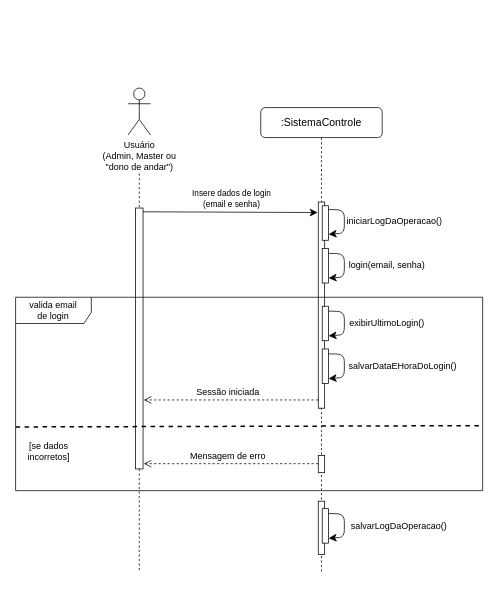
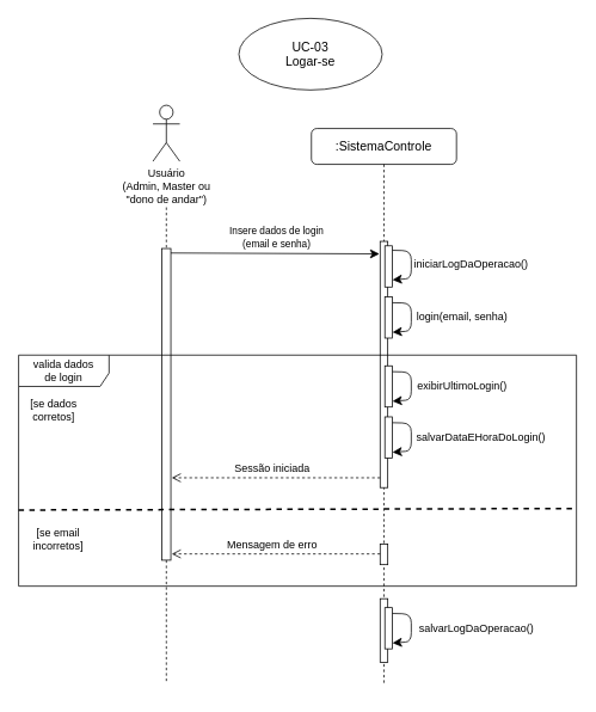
  <mxCell id="0" />
  <mxCell id="1" parent="0" />
+ <mxCell id="2" value="&lt;font style=&quot;font-size: 14px;&quot;&gt;UC-03&lt;/font&gt;&lt;div style=&quot;font-size: 14px;&quot;&gt;Logar-se&lt;/div&gt;" style="ellipse;whiteSpace=wrap;html=1;" parent="1" vertex="1"><mxGeometry x="266" y="20" width="160" height="80" as="geometry" /></mxCell>
  <mxCell id="3" value="" style="group" parent="1" vertex="1" connectable="0"><mxGeometry x="170" y="126" width="30" height="647" as="geometry" /></mxCell>
  <mxCell id="4" style="edgeStyle=none;curved=0;rounded=1;orthogonalLoop=1;jettySize=auto;html=1;fontSize=12;startSize=8;endSize=8;dashed=1;endArrow=none;endFill=0;" parent="3" source="7" edge="1"><mxGeometry relative="1" as="geometry"><mxPoint x="15" y="636" as="targetPoint" /><mxPoint x="15" y="93.888" as="sourcePoint" /></mxGeometry></mxCell>
  <mxCell id="5" value="Usuário&lt;br&gt;(Admin, Master ou&lt;div&gt;&quot;dono de andar&quot;)&lt;/div&gt;" style="shape=umlActor;verticalLabelPosition=bottom;verticalAlign=top;html=1;outlineConnect=0;" parent="3" vertex="1"><mxGeometry y="-9" width="30" height="62.65" as="geometry" /></mxCell>
  <mxCell id="6" value="" style="edgeStyle=none;curved=0;rounded=1;orthogonalLoop=1;jettySize=auto;html=1;fontSize=12;startSize=8;endSize=8;dashed=1;endArrow=none;endFill=0;" parent="3" target="7" edge="1"><mxGeometry relative="1" as="geometry"><mxPoint x="15" y="551.705" as="targetPoint" /><mxPoint x="15" y="105" as="sourcePoint" /></mxGeometry></mxCell>
  <mxCell id="7" value="" style="html=1;points=[];perimeter=orthogonalPerimeter;rounded=0;shadow=0;comic=0;labelBackgroundColor=none;strokeWidth=1;fontFamily=Verdana;fontSize=12;align=center;" parent="3" vertex="1"><mxGeometry x="10" y="151" width="10" height="348" as="geometry" /></mxCell>
  <mxCell id="8" value="" style="endArrow=classic;html=1;rounded=1;strokeColor=default;align=center;verticalAlign=middle;fontFamily=Helvetica;fontSize=12;fontColor=default;labelBackgroundColor=default;edgeStyle=none;startSize=8;endSize=8;curved=0;" parent="1" edge="1"><mxGeometry width="50" height="50" relative="1" as="geometry"><mxPoint x="190" y="282" as="sourcePoint" /><mxPoint x="423" y="283" as="targetPoint" /></mxGeometry></mxCell>
  <mxCell id="9" value="Insere dados de login&lt;div&gt;(email e senha)&lt;/div&gt;" style="edgeLabel;html=1;align=center;verticalAlign=middle;resizable=0;points=[];fontSize=11;fontFamily=Helvetica;fontColor=default;labelBackgroundColor=default;" parent="8" vertex="1" connectable="0"><mxGeometry x="-0.118" y="1" relative="1" as="geometry"><mxPoint x="14" y="-17" as="offset" /></mxGeometry></mxCell>
  <mxCell id="10" value=":SistemaControle" style="shape=umlLifeline;perimeter=lifelinePerimeter;whiteSpace=wrap;html=1;container=0;collapsible=0;recursiveResize=0;outlineConnect=0;rounded=1;shadow=0;comic=0;labelBackgroundColor=none;strokeWidth=1;fontFamily=Helvetica;fontSize=14;align=center;" parent="1" vertex="1"><mxGeometry x="347" y="143" width="162" height="619" as="geometry" /></mxCell>
  <mxCell id="11" value="" style="html=1;points=[];perimeter=orthogonalPerimeter;rounded=0;shadow=0;comic=0;labelBackgroundColor=none;strokeWidth=1;fontFamily=Verdana;fontSize=12;align=center;container=0;" parent="1" vertex="1"><mxGeometry x="423.73" y="269" width="8.53" height="275" as="geometry" /></mxCell>
  <mxCell id="12" value="" style="html=1;points=[];perimeter=orthogonalPerimeter;rounded=0;shadow=0;comic=0;labelBackgroundColor=none;strokeWidth=1;fontFamily=Verdana;fontSize=12;align=center;container=0;" parent="1" vertex="1"><mxGeometry x="429" y="274" width="8.53" height="46" as="geometry" /></mxCell>
  <mxCell id="13" value="" style="endArrow=classic;html=1;rounded=1;fontSize=12;startSize=8;endSize=8;curved=0;" parent="1" edge="1"><mxGeometry width="50" height="50" relative="1" as="geometry"><mxPoint x="437.53" y="279" as="sourcePoint" /><mxPoint x="437.53" y="312" as="targetPoint" /><Array as="points"><mxPoint x="458.53" y="279.5" /><mxPoint x="458.53" y="310.5" /></Array></mxGeometry></mxCell>
  <mxCell id="14" value="iniciarLogDaOperacao()" style="edgeLabel;html=1;align=center;verticalAlign=middle;resizable=0;points=[];fontSize=12;fontFamily=Helvetica;fontColor=default;labelBackgroundColor=default;" parent="13" vertex="1" connectable="0"><mxGeometry x="-0.033" y="1" relative="1" as="geometry"><mxPoint x="65" y="1" as="offset" /></mxGeometry></mxCell>
  <mxCell id="15" value="" style="html=1;points=[];perimeter=orthogonalPerimeter;rounded=0;shadow=0;comic=0;labelBackgroundColor=none;strokeWidth=1;fontFamily=Verdana;fontSize=12;align=center;container=0;" parent="1" vertex="1"><mxGeometry x="429" y="331" width="8.53" height="46" as="geometry" /></mxCell>
  <mxCell id="16" value="" style="endArrow=classic;html=1;rounded=1;fontSize=12;startSize=8;endSize=8;curved=0;" parent="1" edge="1"><mxGeometry width="50" height="50" relative="1" as="geometry"><mxPoint x="437.53" y="337.5" as="sourcePoint" /><mxPoint x="437.53" y="370.5" as="targetPoint" /><Array as="points"><mxPoint x="458.53" y="338" /><mxPoint x="458.53" y="369" /></Array></mxGeometry></mxCell>
  <mxCell id="17" value="login(email, senha)" style="edgeLabel;html=1;align=center;verticalAlign=middle;resizable=0;points=[];fontSize=12;fontFamily=Helvetica;fontColor=default;labelBackgroundColor=default;" parent="16" vertex="1" connectable="0"><mxGeometry x="-0.033" y="1" relative="1" as="geometry"><mxPoint x="55" y="2" as="offset" /></mxGeometry></mxCell>
- <mxCell id="18" value="valida email&lt;div&gt;de login&lt;/div&gt;" style="shape=umlFrame;whiteSpace=wrap;html=1;pointerEvents=0;fontFamily=Helvetica;fontSize=12;fontColor=default;labelBackgroundColor=default;width=101;height=35;" parent="1" vertex="1"><mxGeometry x="20" y="396" width="623" height="258" as="geometry" /></mxCell>
+ <mxCell id="18" value="valida dados&lt;div&gt;de login&lt;/div&gt;" style="shape=umlFrame;whiteSpace=wrap;html=1;pointerEvents=0;fontFamily=Helvetica;fontSize=12;fontColor=default;labelBackgroundColor=default;width=101;height=35;" parent="1" vertex="1"><mxGeometry x="20" y="396" width="623" height="258" as="geometry" /></mxCell>
+ <mxCell id="19" value="[se dados&lt;div&gt;corretos]&lt;/div&gt;" style="text;html=1;align=center;verticalAlign=middle;resizable=0;points=[];autosize=1;strokeColor=none;fillColor=none;fontSize=12;fontFamily=Helvetica;fontColor=default;labelBackgroundColor=default;" parent="1" vertex="1"><mxGeometry x="24" y="437" width="70" height="41" as="geometry" /></mxCell>
  <mxCell id="20" value="" style="html=1;points=[];perimeter=orthogonalPerimeter;rounded=0;shadow=0;comic=0;labelBackgroundColor=none;strokeWidth=1;fontFamily=Verdana;fontSize=12;align=center;container=0;" parent="1" vertex="1"><mxGeometry x="429" y="408" width="8.53" height="46" as="geometry" /></mxCell>
  <mxCell id="21" value="" style="endArrow=classic;html=1;rounded=1;fontSize=12;startSize=8;endSize=8;curved=0;" parent="1" edge="1"><mxGeometry width="50" height="50" relative="1" as="geometry"><mxPoint x="437.53" y="414.5" as="sourcePoint" /><mxPoint x="437.53" y="447.5" as="targetPoint" /><Array as="points"><mxPoint x="458.53" y="415" /><mxPoint x="458.53" y="446" /></Array></mxGeometry></mxCell>
  <mxCell id="22" value="exibirUltimoLogin()" style="edgeLabel;html=1;align=center;verticalAlign=middle;resizable=0;points=[];fontSize=12;fontFamily=Helvetica;fontColor=default;labelBackgroundColor=default;" parent="21" vertex="1" connectable="0"><mxGeometry x="-0.033" y="1" relative="1" as="geometry"><mxPoint x="55" y="2" as="offset" /></mxGeometry></mxCell>
  <mxCell id="23" value="" style="html=1;points=[];perimeter=orthogonalPerimeter;rounded=0;shadow=0;comic=0;labelBackgroundColor=none;strokeWidth=1;fontFamily=Verdana;fontSize=12;align=center;container=0;" parent="1" vertex="1"><mxGeometry x="429" y="465" width="8.53" height="46" as="geometry" /></mxCell>
  <mxCell id="24" value="" style="endArrow=classic;html=1;rounded=1;fontSize=12;startSize=8;endSize=8;curved=0;" parent="1" edge="1"><mxGeometry width="50" height="50" relative="1" as="geometry"><mxPoint x="437.53" y="471.5" as="sourcePoint" /><mxPoint x="437.53" y="504.5" as="targetPoint" /><Array as="points"><mxPoint x="458.53" y="472" /><mxPoint x="458.53" y="503" /></Array></mxGeometry></mxCell>
  <mxCell id="25" value="salvarDataEHoraDoLogin()" style="edgeLabel;html=1;align=center;verticalAlign=middle;resizable=0;points=[];fontSize=12;fontFamily=Helvetica;fontColor=default;labelBackgroundColor=default;" parent="24" vertex="1" connectable="0"><mxGeometry x="-0.033" y="1" relative="1" as="geometry"><mxPoint x="76" y="2" as="offset" /></mxGeometry></mxCell>
  <mxCell id="26" value="" style="endArrow=open;html=1;rounded=1;strokeColor=default;align=center;verticalAlign=middle;fontFamily=Helvetica;fontSize=12;fontColor=default;labelBackgroundColor=default;startSize=8;endSize=8;curved=0;dashed=1;endFill=0;" parent="1" edge="1"><mxGeometry width="50" height="50" relative="1" as="geometry"><mxPoint x="423.73" y="533" as="sourcePoint" /><mxPoint x="191" y="533" as="targetPoint" /></mxGeometry></mxCell>
  <mxCell id="27" value="Sessão iniciada" style="edgeLabel;html=1;align=center;verticalAlign=middle;resizable=0;points=[];fontSize=12;fontFamily=Helvetica;fontColor=default;labelBackgroundColor=default;" parent="26" vertex="1" connectable="0"><mxGeometry x="0.061" y="-1" relative="1" as="geometry"><mxPoint x="2" y="-10" as="offset" /></mxGeometry></mxCell>
  <mxCell id="28" value="" style="endArrow=none;html=1;rounded=1;strokeColor=default;align=center;verticalAlign=middle;fontFamily=Helvetica;fontSize=12;fontColor=default;labelBackgroundColor=default;startSize=8;endSize=8;curved=0;endFill=0;dashed=1;strokeWidth=2;entryX=0.999;entryY=0.664;entryDx=0;entryDy=0;entryPerimeter=0;" parent="1" target="18" edge="1"><mxGeometry width="50" height="50" relative="1" as="geometry"><mxPoint x="20" y="569" as="sourcePoint" /><mxPoint x="1092" y="564" as="targetPoint" /></mxGeometry></mxCell>
- <mxCell id="29" value="[se dados&lt;div&gt;incorretos]&lt;/div&gt;" style="text;html=1;align=center;verticalAlign=middle;resizable=0;points=[];autosize=1;strokeColor=none;fillColor=none;fontSize=12;fontFamily=Helvetica;fontColor=default;labelBackgroundColor=default;" parent="1" vertex="1"><mxGeometry x="27" y="581" width="74" height="41" as="geometry" /></mxCell>
+ <mxCell id="29" value="[se email&lt;div&gt;incorretos]&lt;/div&gt;" style="text;html=1;align=center;verticalAlign=middle;resizable=0;points=[];autosize=1;strokeColor=none;fillColor=none;fontSize=12;fontFamily=Helvetica;fontColor=default;labelBackgroundColor=default;" parent="1" vertex="1"><mxGeometry x="27" y="581" width="74" height="41" as="geometry" /></mxCell>
  <mxCell id="30" value="" style="html=1;points=[];perimeter=orthogonalPerimeter;rounded=0;shadow=0;comic=0;labelBackgroundColor=none;strokeWidth=1;fontFamily=Verdana;fontSize=12;align=center;container=0;" parent="1" vertex="1"><mxGeometry x="423.74" y="607" width="8.53" height="23" as="geometry" /></mxCell>
  <mxCell id="31" value="" style="endArrow=open;html=1;rounded=1;strokeColor=default;align=center;verticalAlign=middle;fontFamily=Helvetica;fontSize=12;fontColor=default;labelBackgroundColor=default;startSize=8;endSize=8;curved=0;dashed=1;endFill=0;" parent="1" edge="1"><mxGeometry width="50" height="50" relative="1" as="geometry"><mxPoint x="423.74" y="618" as="sourcePoint" /><mxPoint x="191.01" y="618" as="targetPoint" /></mxGeometry></mxCell>
  <mxCell id="32" value="Mensagem de erro" style="edgeLabel;html=1;align=center;verticalAlign=middle;resizable=0;points=[];fontSize=12;fontFamily=Helvetica;fontColor=default;labelBackgroundColor=default;" parent="31" vertex="1" connectable="0"><mxGeometry x="0.061" y="-1" relative="1" as="geometry"><mxPoint x="2" y="-10" as="offset" /></mxGeometry></mxCell>
  <mxCell id="33" value="" style="html=1;points=[];perimeter=orthogonalPerimeter;rounded=0;shadow=0;comic=0;labelBackgroundColor=none;strokeWidth=1;fontFamily=Verdana;fontSize=12;align=center;container=0;" parent="1" vertex="1"><mxGeometry x="423.74" y="668" width="8.53" height="71" as="geometry" /></mxCell>
  <mxCell id="34" value="" style="html=1;points=[];perimeter=orthogonalPerimeter;rounded=0;shadow=0;comic=0;labelBackgroundColor=none;strokeWidth=1;fontFamily=Verdana;fontSize=12;align=center;container=0;" parent="1" vertex="1"><mxGeometry x="429" y="678" width="8.53" height="46" as="geometry" /></mxCell>
  <mxCell id="35" value="" style="endArrow=classic;html=1;rounded=1;fontSize=12;startSize=8;endSize=8;curved=0;" parent="1" edge="1"><mxGeometry width="50" height="50" relative="1" as="geometry"><mxPoint x="437.53" y="684.5" as="sourcePoint" /><mxPoint x="437.53" y="717.5" as="targetPoint" /><Array as="points"><mxPoint x="458.53" y="685" /><mxPoint x="458.53" y="716" /></Array></mxGeometry></mxCell>
  <mxCell id="36" value="salvarLogDaOperacao()" style="edgeLabel;html=1;align=center;verticalAlign=middle;resizable=0;points=[];fontSize=12;fontFamily=Helvetica;fontColor=default;labelBackgroundColor=default;" parent="35" vertex="1" connectable="0"><mxGeometry x="-0.033" y="1" relative="1" as="geometry"><mxPoint x="71" y="2" as="offset" /></mxGeometry></mxCell>
